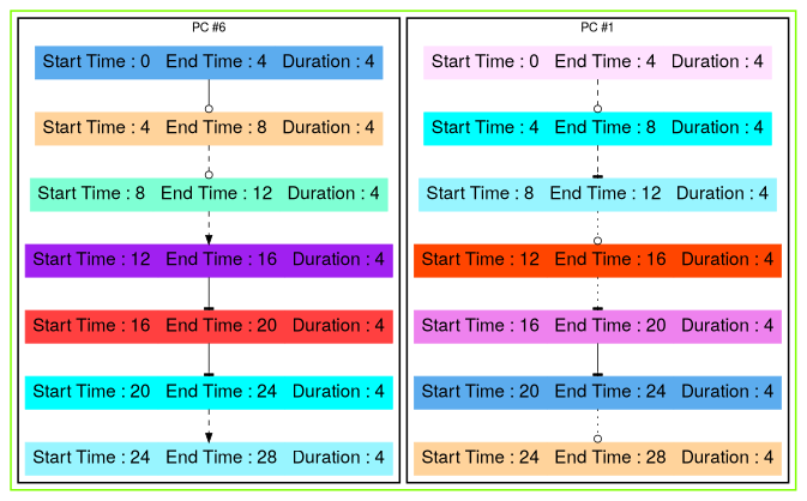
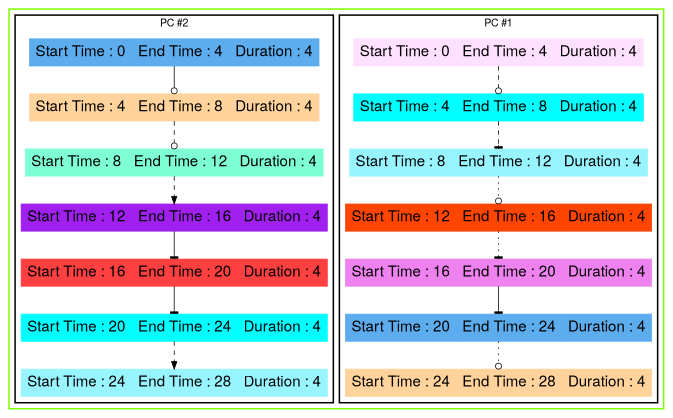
  digraph {
    fontname="Helvetica,Arial,sans-serif"
    rankdir=TB
    node [color=aqua fontname="Helvetica,Arial,sans-serif" fontsize=20 shape=record style=filled]
    edge [fontname="Helvetica,Arial,sans-serif" style=dashed arrowhead=odot]
    n1 [color=thistle1 label="Start Time : 0 | End Time : 4 | Duration : 4"]
    n2 [label="Start Time : 4 | End Time : 8 | Duration : 4"]
    n3 [color=cadetblue1 label="Start Time : 8 | End Time : 12 | Duration : 4"]
    n4 [color=orangered1 label="Start Time : 12 | End Time : 16 | Duration : 4"]
    n5 [color=violet label="Start Time : 16 | End Time : 20 | Duration : 4"]
    n6 [color=steelblue2 label="Start Time : 20 | End Time : 24 | Duration : 4"]
    n7 [color=burlywood1 label="Start Time : 24 | End Time : 28 | Duration : 4"]
    n8 [color=steelblue2 label="Start Time : 0 | End Time : 4 | Duration : 4"]
    n9 [color=burlywood1 label="Start Time : 4 | End Time : 8 | Duration : 4"]
    n10 [color=aquamarine label="Start Time : 8 | End Time : 12 | Duration : 4"]
    n11 [color=x11purple label="Start Time : 12 | End Time : 16 | Duration : 4"]
    n12 [color=brown1 label="Start Time : 16 | End Time : 20 | Duration : 4"]
    n13 [label="Start Time : 20 | End Time : 24 | Duration : 4"]
    n14 [color=cadetblue1 label="Start Time : 24 | End Time : 28 | Duration : 4"]
    subgraph cluster_1 {
      color=chartreuse
      style=bold
      subgraph cluster_2 {
        color=black
        label="PC #1"
        style=bold
        n1
        n2
        n3
        n4
        n5
        n6
        n7
      }
      subgraph cluster_3 {
        color=black
-       label="PC #6"
+       label="PC #2"
        style=bold
        n8
        n9
        n10
        n11
        n12
        n13
        n14
      }
    }
    n1 -> n2
    n2 -> n3 [arrowhead=tee]
    n3 -> n4 [style=dotted]
    n4 -> n5 [style=dotted arrowhead=tee]
    n5 -> n6 [style=solid arrowhead=tee]
    n6 -> n7 [style=dotted]
    n8 -> n9 [style=solid]
    n9 -> n10
    n10 -> n11 [arrowhead=normal]
    n11 -> n12 [style=solid arrowhead=tee]
    n12 -> n13 [style=solid arrowhead=tee]
    n13 -> n14 [arrowhead=normal]
  }
